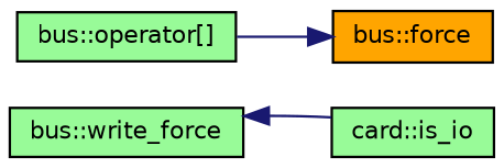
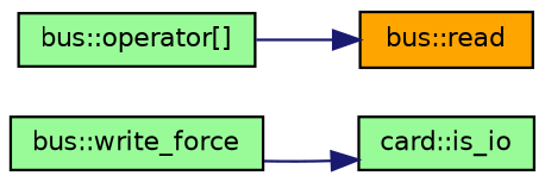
  digraph {
    rankdir=RL
    node [color=black fillcolor=palegreen fontname=Helvetica fontsize=10 shape=record style=filled]
    edge [color=midnightblue dir=back fontname=Helvetica fontsize=10 labelfontname=Helvetica labelfontsize=10 style=solid]
    n1 [fontcolor=black height=0.2 label="card::is_io" width=0.4]
    n2 [height=0.2 label="bus::write_force" width=0.4]
-   n3 [fillcolor=orange height=0.2 label="bus::force" width=0.4]
+   n3 [fillcolor=orange height=0.2 label="bus::read" width=0.4]
    n4 [height=0.2 label="bus::operator[]" width=0.4]
-   n2 -> n1
+   n1 -> n2
    n3 -> n4
  }
